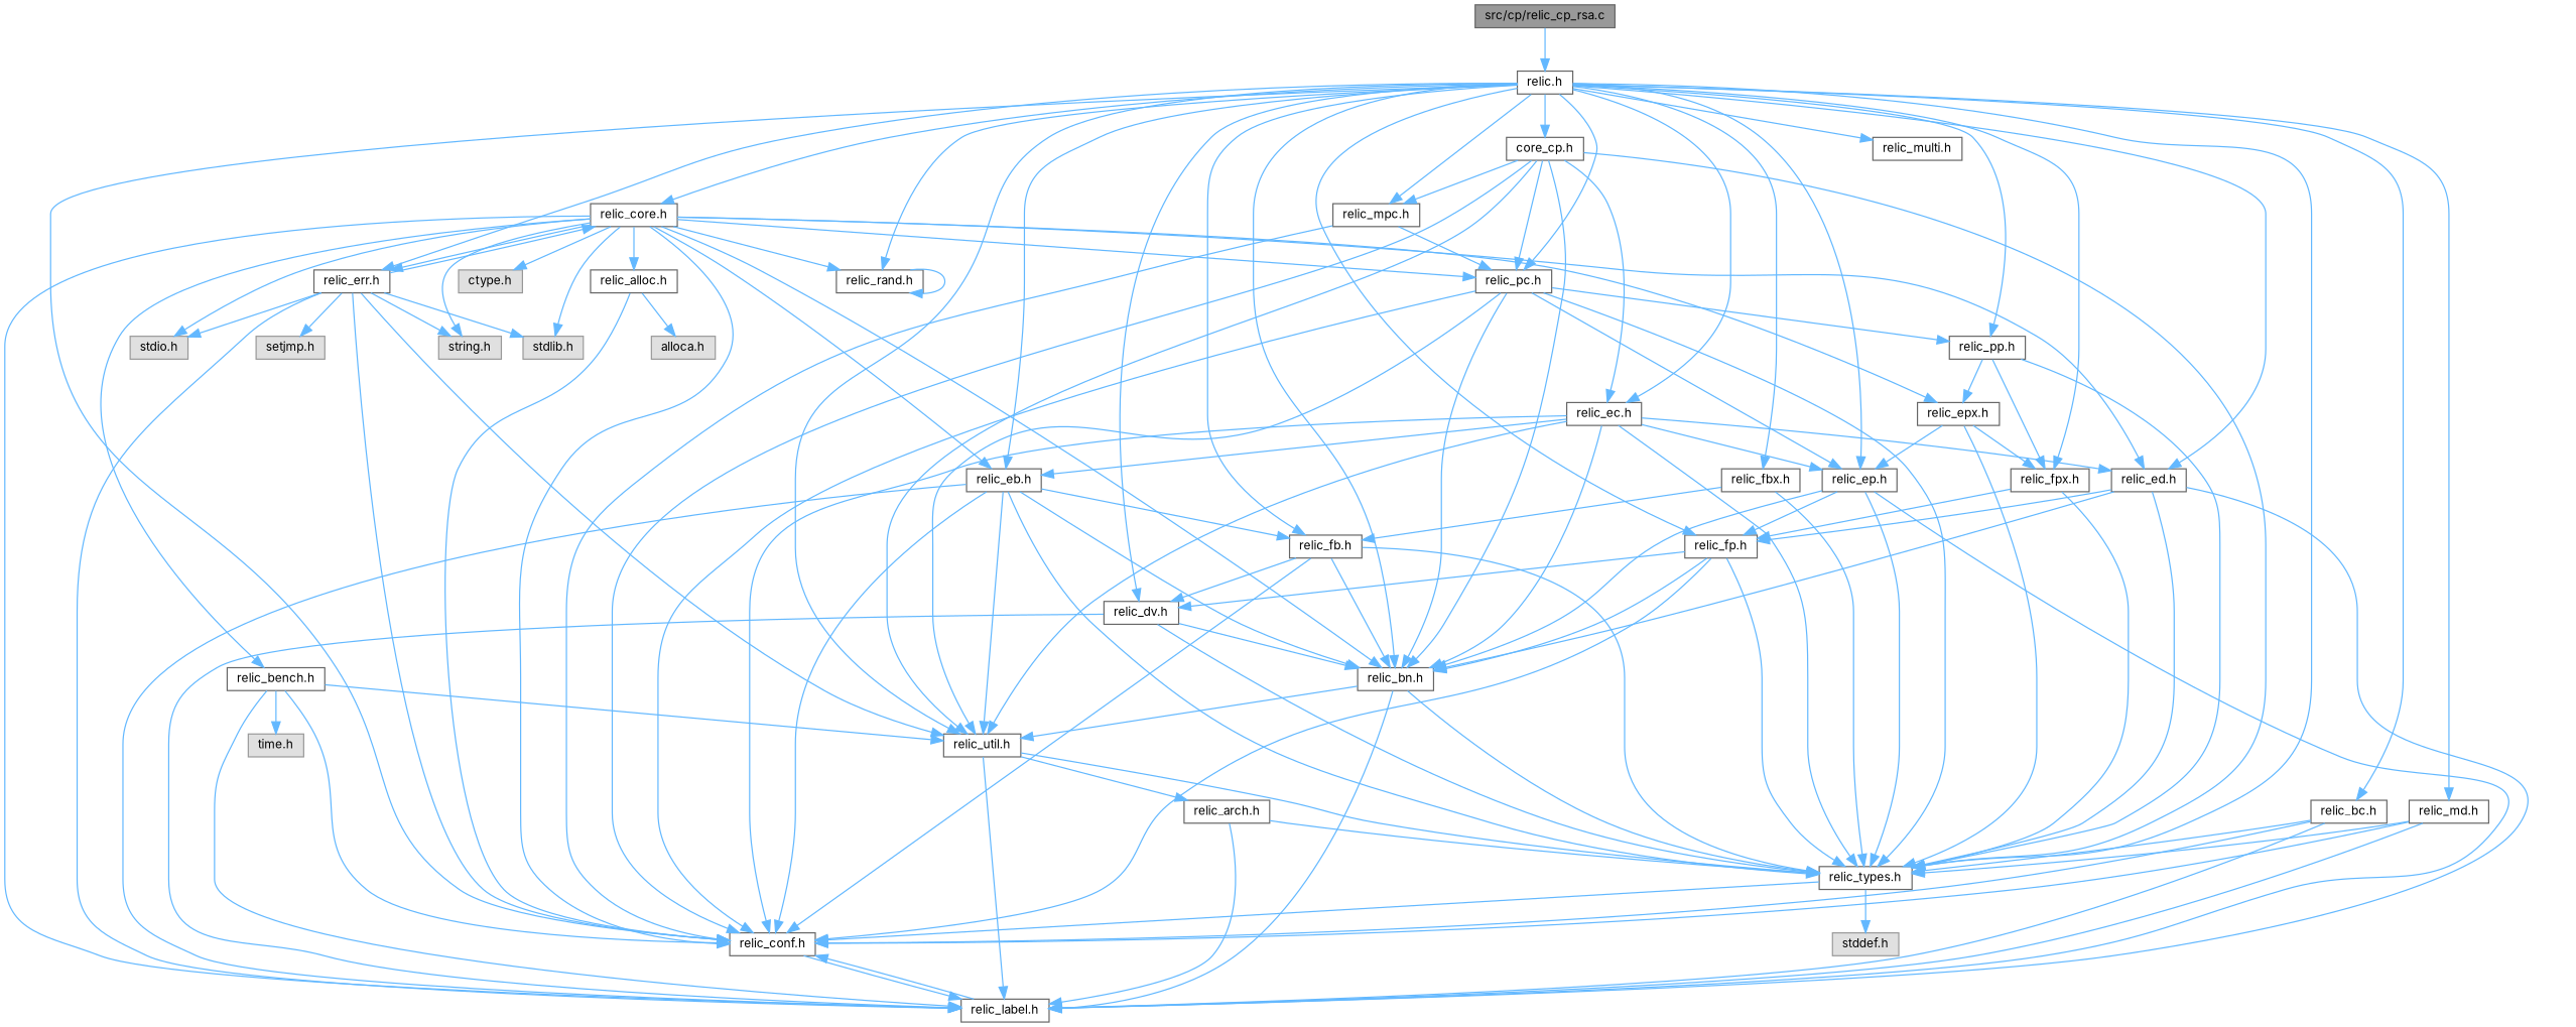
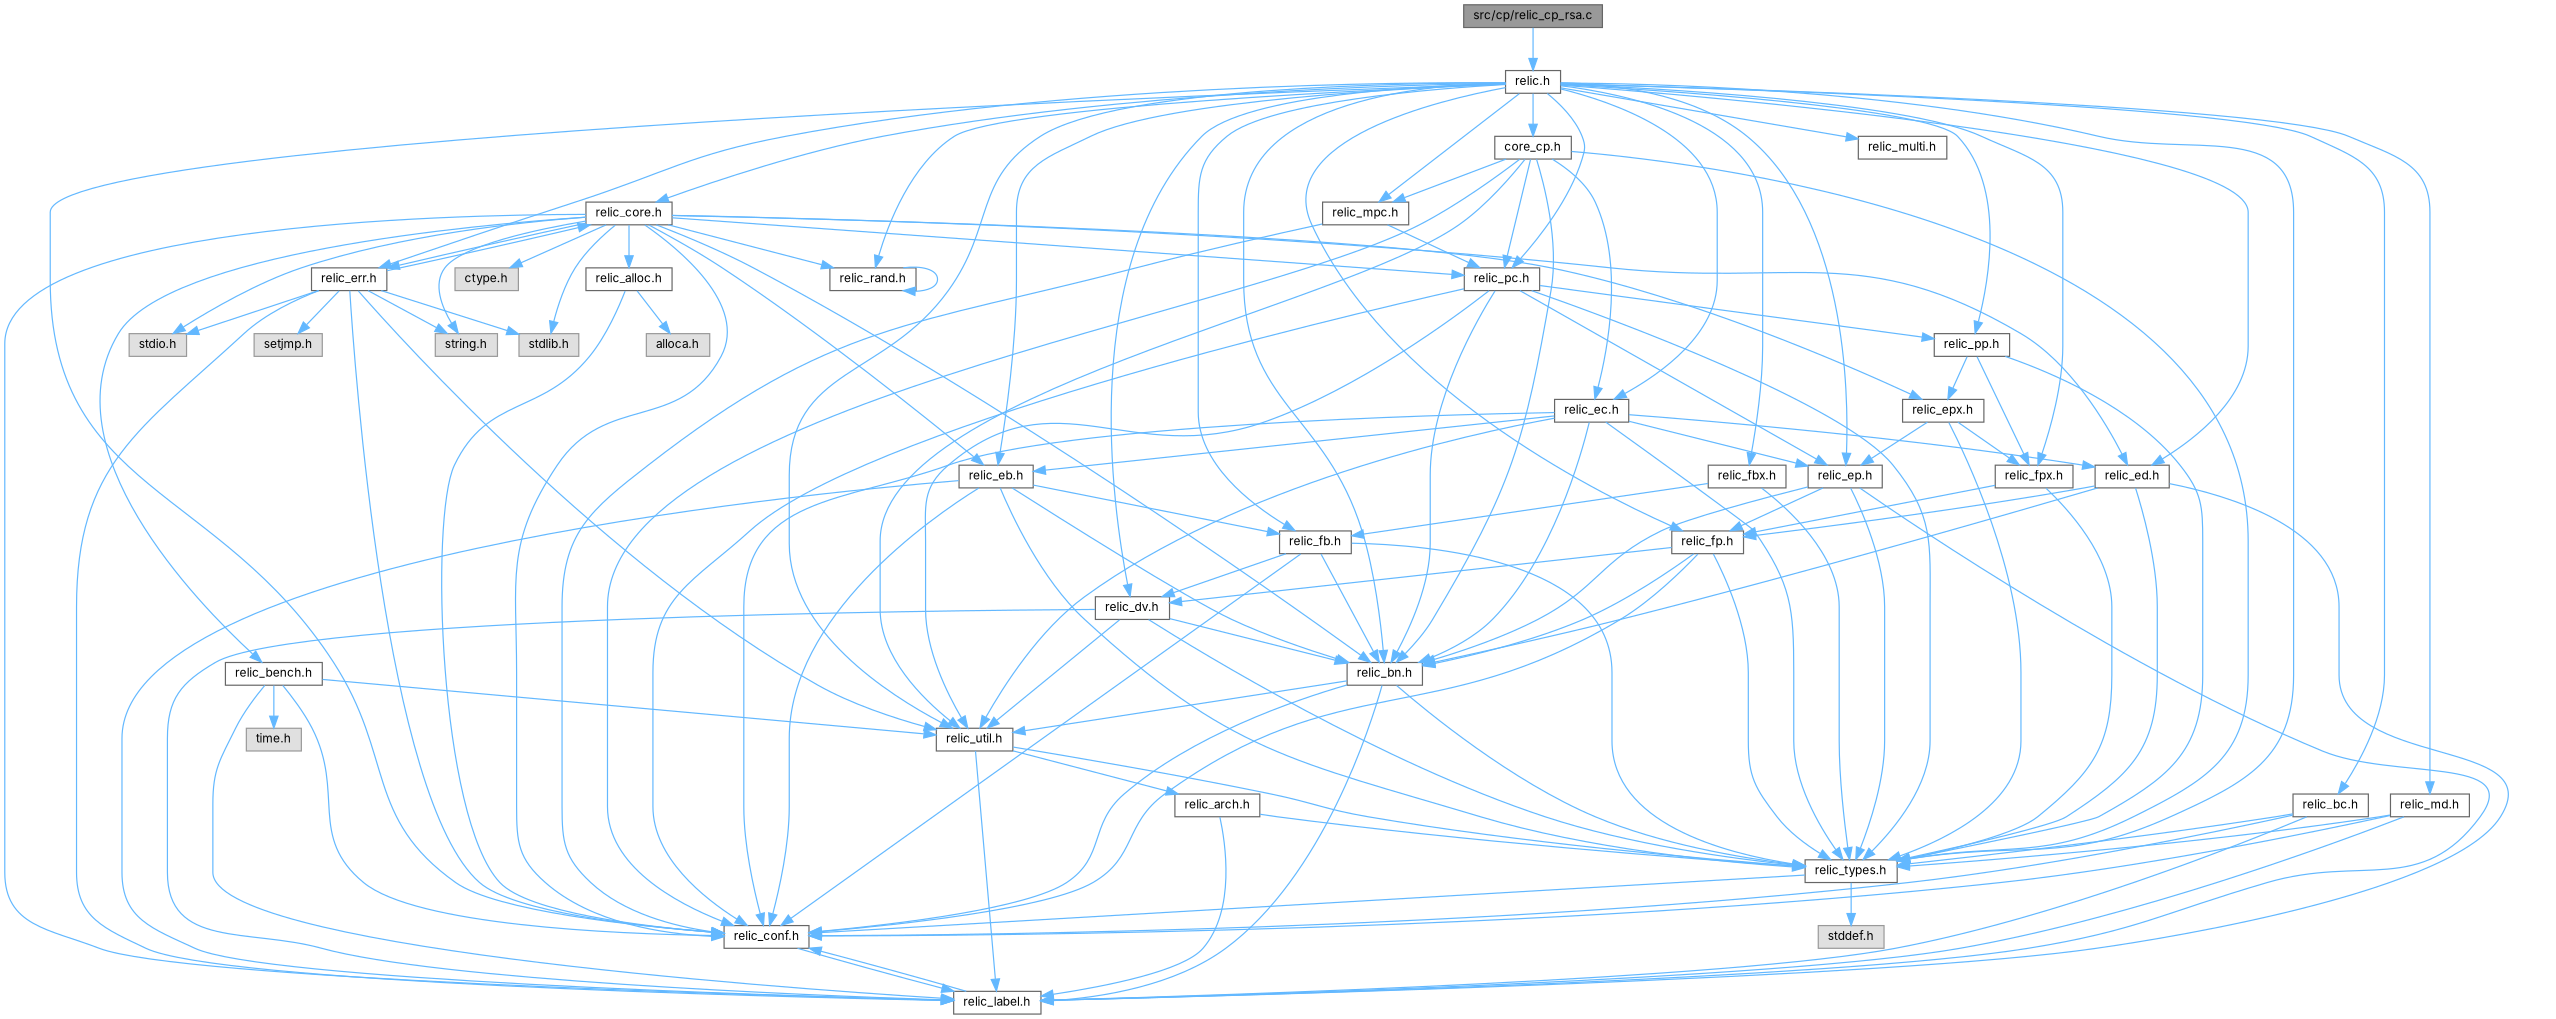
  digraph {
    fontname=Inter
    node [color=grey40 fillcolor=white fontname=Inter fontsize=10 shape=box style=filled]
    edge [color=steelblue1 fontname=Inter fontsize=10 labelfontname=Helvetica labelfontsize=10 style=solid]
    n1 [color=gray40 fillcolor=grey60 fontcolor=black height=0.2 label="src/cp/relic_cp_rsa.c" width=0.4]
    n2 [height=0.2 label="relic.h" width=0.4]
    n3 [height=0.2 label="relic_types.h" width=0.4]
    n4 [height=0.2 label="relic_conf.h" width=0.4]
    n5 [height=0.2 label="relic_core.h" width=0.4]
    n6 [height=0.2 label="relic_err.h" width=0.4]
    n7 [height=0.2 label="relic_util.h" width=0.4]
    n8 [height=0.2 label="relic_bn.h" width=0.4]
    n9 [height=0.2 label="relic_eb.h" width=0.4]
    n10 [height=0.2 label="relic_fb.h" width=0.4]
    n11 [height=0.2 label="relic_dv.h" width=0.4]
    n12 [height=0.2 label="relic_fpx.h" width=0.4]
    n13 [height=0.2 label="relic_fp.h" width=0.4]
    n14 [height=0.2 label="relic_ep.h" width=0.4]
    n15 [height=0.2 label="relic_ed.h" width=0.4]
    n16 [height=0.2 label="relic_pc.h" width=0.4]
    n17 [height=0.2 label="relic_pp.h" width=0.4]
    n18 [height=0.2 label="relic_rand.h" width=0.4]
    n19 [height=0.2 label="relic_multi.h" width=0.4]
    n20 [height=0.2 label="relic_fbx.h" width=0.4]
    n21 [height=0.2 label="relic_ec.h" width=0.4]
    n22 [height=0.2 label="core_cp.h" width=0.4]
    n23 [height=0.2 label="relic_mpc.h" width=0.4]
    n24 [height=0.2 label="relic_bc.h" width=0.4]
    n25 [height=0.2 label="relic_md.h" width=0.4]
    n26 [height=0.2 label="relic_arch.h" width=0.4]
    n27 [height=0.2 label="relic_label.h" width=0.4]
    n28 [color=grey60 fillcolor="#E0E0E0" height=0.2 label="stddef.h" width=0.4]
    n29 [color=grey60 fillcolor="#E0E0E0" height=0.2 label="stdlib.h" width=0.4]
    n30 [color=grey60 fillcolor="#E0E0E0" height=0.2 label="stdio.h" width=0.4]
    n31 [color=grey60 fillcolor="#E0E0E0" height=0.2 label="string.h" width=0.4]
    n32 [color=grey60 fillcolor="#E0E0E0" height=0.2 label="ctype.h" width=0.4]
    n33 [height=0.2 label="relic_epx.h" width=0.4]
    n34 [height=0.2 label="relic_bench.h" width=0.4]
    n35 [height=0.2 label="relic_alloc.h" width=0.4]
    n36 [color=grey60 fillcolor="#E0E0E0" height=0.2 label="setjmp.h" width=0.4]
    n37 [color=grey60 fillcolor="#E0E0E0" height=0.2 label="time.h" width=0.4]
    n38 [color=grey60 fillcolor="#E0E0E0" height=0.2 label="alloca.h" width=0.4]
    n1 -> n2
    n2 -> n3
    n2 -> n4
    n2 -> n5
    n2 -> n6
    n2 -> n7
    n2 -> n8
    n2 -> n9
    n2 -> n10
    n2 -> n11
    n2 -> n12
    n2 -> n13
    n2 -> n14
    n2 -> n15
    n2 -> n16
    n2 -> n17
    n2 -> n18
    n2 -> n19
    n2 -> n20
    n2 -> n21
    n2 -> n22
    n2 -> n23
    n2 -> n24
    n2 -> n25
    n3 -> n4
    n3 -> n28
    n4 -> n27
    n5 -> n4
    n5 -> n6
    n5 -> n8
    n5 -> n9
    n5 -> n15
    n5 -> n16
    n5 -> n18
    n5 -> n27
    n5 -> n29
    n5 -> n30
    n5 -> n31
    n5 -> n32
    n5 -> n33
    n5 -> n34
    n5 -> n35
    n6 -> n4
    n6 -> n5
    n6 -> n7
    n6 -> n27
    n6 -> n29
    n6 -> n30
    n6 -> n31
    n6 -> n36
    n7 -> n3
    n7 -> n26
    n7 -> n27
    n8 -> n3
+   n8 -> n4
    n8 -> n7
    n8 -> n27
    n9 -> n3
    n9 -> n4
    n9 -> n8
    n9 -> n10
    n9 -> n27
    n10 -> n3
    n10 -> n4
    n10 -> n8
    n10 -> n11
    n11 -> n3
-   n9 -> n7
+   n11 -> n7
    n11 -> n8
    n11 -> n27
    n12 -> n3
    n12 -> n13
    n13 -> n3
    n13 -> n4
    n13 -> n8
    n13 -> n11
    n14 -> n3
    n14 -> n8
    n14 -> n13
    n14 -> n27
    n15 -> n3
    n15 -> n8
    n15 -> n13
    n15 -> n27
    n16 -> n3
    n16 -> n4
    n16 -> n7
    n16 -> n8
    n16 -> n14
    n16 -> n17
    n17 -> n3
    n17 -> n12
    n17 -> n33
    n18 -> n18
    n20 -> n3
    n20 -> n10
    n21 -> n3
    n21 -> n4
    n21 -> n7
    n21 -> n8
    n21 -> n9
    n21 -> n14
    n21 -> n15
    n22 -> n3
    n22 -> n4
    n22 -> n7
    n22 -> n8
    n22 -> n16
    n22 -> n21
    n22 -> n23
    n23 -> n4
    n23 -> n16
    n24 -> n3
    n24 -> n4
    n24 -> n27
    n25 -> n3
    n25 -> n4
    n25 -> n27
    n26 -> n3
    n26 -> n27
    n27 -> n4
    n33 -> n3
    n33 -> n12
    n33 -> n14
    n34 -> n4
    n34 -> n7
    n34 -> n27
    n34 -> n37
    n35 -> n4
    n35 -> n38
  }
